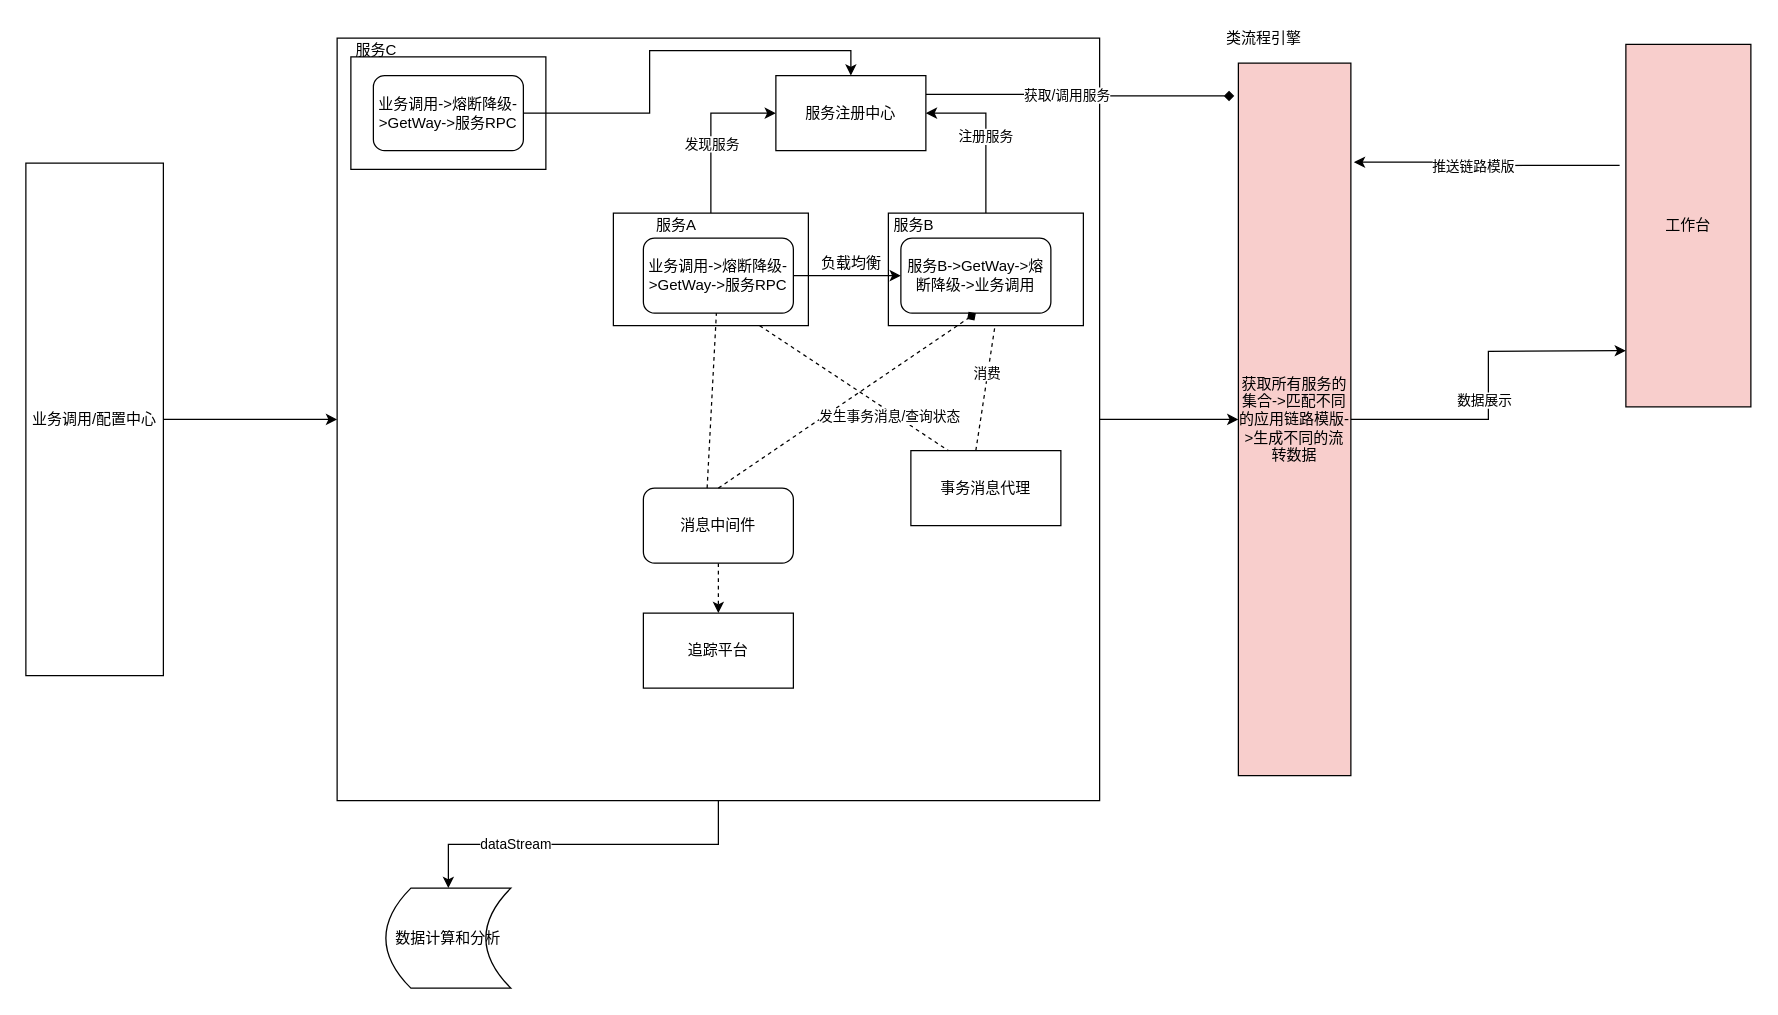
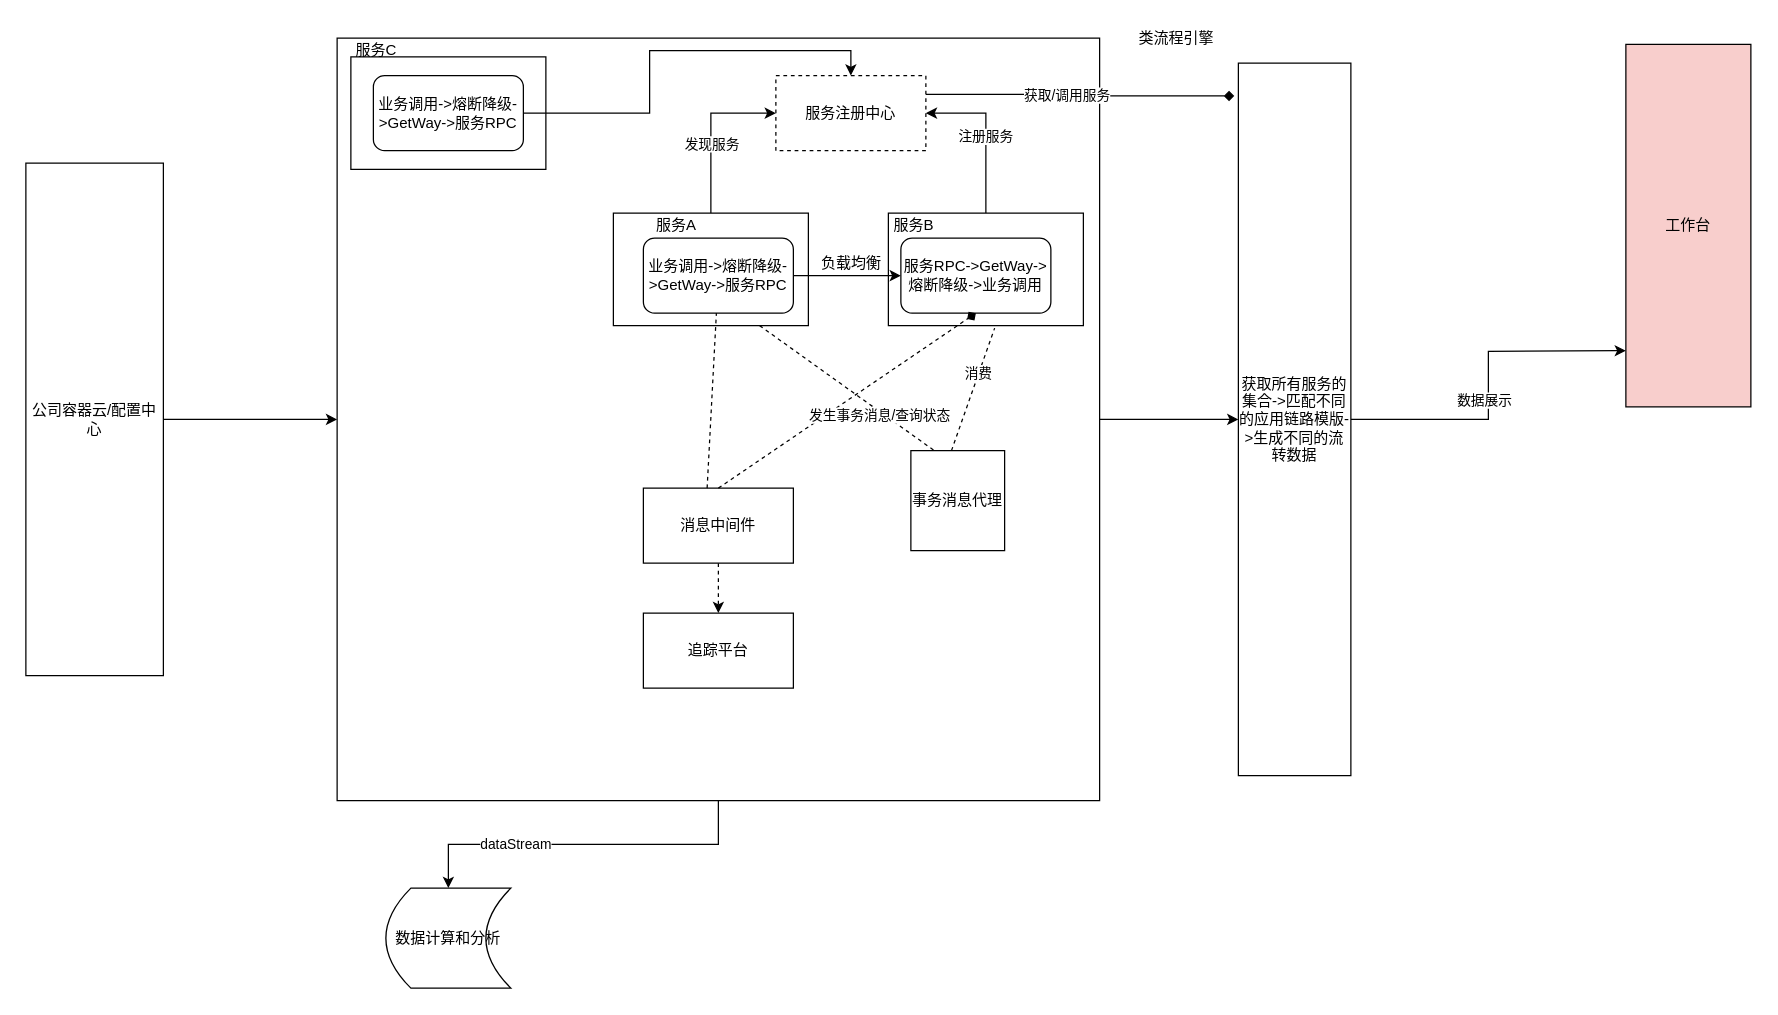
  <mxCell id="0" />
  <mxCell id="1" parent="0" />
  <mxCell id="2" style="edgeStyle=orthogonalEdgeStyle;rounded=0;orthogonalLoop=1;jettySize=auto;html=1;" edge="1" parent="1" source="5" target="44"><mxGeometry relative="1" as="geometry" /></mxCell>
  <mxCell id="3" value="dataStream" style="edgeLabel;html=1;align=center;verticalAlign=middle;resizable=0;points=[];" vertex="1" connectable="0" parent="2"><mxGeometry x="0.384" y="-1" relative="1" as="geometry"><mxPoint as="offset" /></mxGeometry></mxCell>
  <mxCell id="4" value="" style="edgeStyle=orthogonalEdgeStyle;rounded=0;orthogonalLoop=1;jettySize=auto;html=1;" edge="1" parent="1" source="5" target="33"><mxGeometry relative="1" as="geometry" /></mxCell>
  <mxCell id="5" value="" style="whiteSpace=wrap;html=1;aspect=fixed;" vertex="1" parent="1"><mxGeometry x="269" y="30" width="610" height="610" as="geometry" /></mxCell>
  <mxCell id="6" style="edgeStyle=orthogonalEdgeStyle;rounded=0;orthogonalLoop=1;jettySize=auto;html=1;entryX=1;entryY=0.5;entryDx=0;entryDy=0;" edge="1" parent="1" source="8" target="20"><mxGeometry relative="1" as="geometry" /></mxCell>
  <mxCell id="7" value="注册服务" style="edgeLabel;html=1;align=center;verticalAlign=middle;resizable=0;points=[];" vertex="1" connectable="0" parent="6"><mxGeometry x="-0.031" y="1" relative="1" as="geometry"><mxPoint as="offset" /></mxGeometry></mxCell>
  <mxCell id="8" value="" style="rounded=0;whiteSpace=wrap;html=1;" vertex="1" parent="1"><mxGeometry x="710" y="170" width="156" height="90" as="geometry" /></mxCell>
  <mxCell id="9" style="edgeStyle=orthogonalEdgeStyle;rounded=0;orthogonalLoop=1;jettySize=auto;html=1;entryX=0;entryY=0.5;entryDx=0;entryDy=0;" edge="1" parent="1" source="11" target="20"><mxGeometry relative="1" as="geometry" /></mxCell>
  <mxCell id="10" value="发现服务" style="edgeLabel;html=1;align=center;verticalAlign=middle;resizable=0;points=[];" vertex="1" connectable="0" parent="9"><mxGeometry x="-0.151" relative="1" as="geometry"><mxPoint as="offset" /></mxGeometry></mxCell>
  <mxCell id="11" value="" style="rounded=0;whiteSpace=wrap;html=1;" vertex="1" parent="1"><mxGeometry x="490" y="170" width="156" height="90" as="geometry" /></mxCell>
  <mxCell id="12" style="edgeStyle=orthogonalEdgeStyle;rounded=0;orthogonalLoop=1;jettySize=auto;html=1;exitX=1;exitY=0.5;exitDx=0;exitDy=0;entryX=0;entryY=0.5;entryDx=0;entryDy=0;" edge="1" parent="1" source="13" target="14"><mxGeometry relative="1" as="geometry" /></mxCell>
  <mxCell id="13" value="业务调用-&amp;gt;熔断降级-&amp;gt;GetWay-&amp;gt;服务RPC" style="rounded=1;whiteSpace=wrap;html=1;" vertex="1" parent="1"><mxGeometry x="514" y="190" width="120" height="60" as="geometry" /></mxCell>
- <mxCell id="14" value="服务B-&amp;gt;GetWay-&amp;gt;熔断降级-&amp;gt;业务调用" style="rounded=1;whiteSpace=wrap;html=1;" vertex="1" parent="1"><mxGeometry x="720" y="190" width="120" height="60" as="geometry" /></mxCell>
+ <mxCell id="14" value="服务RPC-&amp;gt;GetWay-&amp;gt;熔断降级-&amp;gt;业务调用" style="rounded=1;whiteSpace=wrap;html=1;" vertex="1" parent="1"><mxGeometry x="720" y="190" width="120" height="60" as="geometry" /></mxCell>
  <mxCell id="15" value="服务A" style="text;html=1;align=center;verticalAlign=middle;resizable=0;points=[];autosize=1;strokeColor=none;fillColor=none;" vertex="1" parent="1"><mxGeometry x="515" y="170" width="50" height="20" as="geometry" /></mxCell>
  <mxCell id="16" value="服务B" style="text;html=1;align=center;verticalAlign=middle;resizable=0;points=[];autosize=1;strokeColor=none;fillColor=none;" vertex="1" parent="1"><mxGeometry x="705" y="170" width="50" height="20" as="geometry" /></mxCell>
  <mxCell id="17" value="负载均衡" style="text;html=1;align=center;verticalAlign=middle;resizable=0;points=[];autosize=1;strokeColor=none;fillColor=none;" vertex="1" parent="1"><mxGeometry x="650" y="200" width="60" height="20" as="geometry" /></mxCell>
  <mxCell id="18" style="edgeStyle=orthogonalEdgeStyle;rounded=0;orthogonalLoop=1;jettySize=auto;html=1;exitX=1;exitY=0.25;exitDx=0;exitDy=0;entryX=-0.036;entryY=0.046;entryDx=0;entryDy=0;entryPerimeter=0;endArrow=diamond;" edge="1" parent="1" source="20" target="33"><mxGeometry relative="1" as="geometry" /></mxCell>
  <mxCell id="19" value="获取/调用服务" style="edgeLabel;html=1;align=center;verticalAlign=middle;resizable=0;points=[];" vertex="1" connectable="0" parent="18"><mxGeometry x="-0.093" relative="1" as="geometry"><mxPoint as="offset" /></mxGeometry></mxCell>
- <mxCell id="20" value="服务注册中心" style="rounded=0;whiteSpace=wrap;html=1;" vertex="1" parent="1"><mxGeometry x="620" y="60" width="120" height="60" as="geometry" /></mxCell>
+ <mxCell id="20" value="服务注册中心" style="rounded=0;whiteSpace=wrap;html=1;dashed=1;" vertex="1" parent="1"><mxGeometry x="620" y="60" width="120" height="60" as="geometry" /></mxCell>
  <mxCell id="21" style="edgeStyle=orthogonalEdgeStyle;rounded=0;orthogonalLoop=1;jettySize=auto;html=1;dashed=1;" edge="1" parent="1" source="22" target="23"><mxGeometry relative="1" as="geometry"><mxPoint x="645" y="450" as="targetPoint" /></mxGeometry></mxCell>
- <mxCell id="22" value="消息中间件" style="whiteSpace=wrap;html=1;rounded=1;" vertex="1" parent="1"><mxGeometry x="514" y="390" width="120" height="60" as="geometry" /></mxCell>
+ <mxCell id="22" value="消息中间件" style="rounded=0;whiteSpace=wrap;html=1;" vertex="1" parent="1"><mxGeometry x="514" y="390" width="120" height="60" as="geometry" /></mxCell>
  <mxCell id="23" value="追踪平台" style="rounded=0;whiteSpace=wrap;html=1;" vertex="1" parent="1"><mxGeometry x="514" y="490" width="120" height="60" as="geometry" /></mxCell>
- <mxCell id="24" value="事务消息代理" style="rounded=0;whiteSpace=wrap;html=1;" vertex="1" parent="1"><mxGeometry x="728" y="360" width="120" height="60" as="geometry" /></mxCell>
+ <mxCell id="24" value="事务消息代理" style="rounded=0;whiteSpace=wrap;html=1;" vertex="1" parent="1"><mxGeometry x="728" y="360" width="75" height="80" as="geometry" /></mxCell>
  <mxCell id="25" value="" style="endArrow=none;dashed=1;html=1;rounded=0;exitX=0.425;exitY=0;exitDx=0;exitDy=0;exitPerimeter=0;" edge="1" parent="1" source="22" target="13"><mxGeometry width="50" height="50" relative="1" as="geometry"><mxPoint x="700" y="340" as="sourcePoint" /><mxPoint x="750" y="290" as="targetPoint" /></mxGeometry></mxCell>
  <mxCell id="26" value="" style="endArrow=diamond;dashed=1;html=1;rounded=0;entryX=0.5;entryY=1;entryDx=0;entryDy=0;exitX=0.5;exitY=0;exitDx=0;exitDy=0;" edge="1" parent="1" source="22" target="14"><mxGeometry width="50" height="50" relative="1" as="geometry"><mxPoint x="700" y="340" as="sourcePoint" /><mxPoint x="750" y="290" as="targetPoint" /></mxGeometry></mxCell>
  <mxCell id="27" value="" style="endArrow=none;dashed=1;html=1;rounded=0;exitX=0.75;exitY=1;exitDx=0;exitDy=0;entryX=0.25;entryY=0;entryDx=0;entryDy=0;" edge="1" parent="1" source="11" target="24"><mxGeometry width="50" height="50" relative="1" as="geometry"><mxPoint x="700" y="340" as="sourcePoint" /><mxPoint x="750" y="290" as="targetPoint" /></mxGeometry></mxCell>
  <mxCell id="28" value="发生事务消息/查询状态" style="edgeLabel;html=1;align=center;verticalAlign=middle;resizable=0;points=[];" vertex="1" connectable="0" parent="27"><mxGeometry x="0.387" y="-3" relative="1" as="geometry"><mxPoint as="offset" /></mxGeometry></mxCell>
  <mxCell id="29" value="" style="endArrow=none;dashed=1;html=1;rounded=0;entryX=0.545;entryY=1.022;entryDx=0;entryDy=0;entryPerimeter=0;exitX=0.433;exitY=0;exitDx=0;exitDy=0;exitPerimeter=0;" edge="1" parent="1" source="24" target="8"><mxGeometry width="50" height="50" relative="1" as="geometry"><mxPoint x="780" y="350" as="sourcePoint" /><mxPoint x="750" y="290" as="targetPoint" /></mxGeometry></mxCell>
  <mxCell id="30" value="消费" style="edgeLabel;html=1;align=center;verticalAlign=middle;resizable=0;points=[];" vertex="1" connectable="0" parent="29"><mxGeometry x="0.264" relative="1" as="geometry"><mxPoint x="-1" as="offset" /></mxGeometry></mxCell>
  <mxCell id="31" style="edgeStyle=orthogonalEdgeStyle;rounded=0;orthogonalLoop=1;jettySize=auto;html=1;entryX=0;entryY=0.78;entryDx=0;entryDy=0;entryPerimeter=0;" edge="1" parent="1" source="33"><mxGeometry relative="1" as="geometry"><mxPoint x="1300" y="280" as="targetPoint" /></mxGeometry></mxCell>
  <mxCell id="32" value="数据展示" style="edgeLabel;html=1;align=center;verticalAlign=middle;resizable=0;points=[];" vertex="1" connectable="0" parent="31"><mxGeometry x="-0.08" y="4" relative="1" as="geometry"><mxPoint as="offset" /></mxGeometry></mxCell>
- <mxCell id="33" value="获取所有服务的集合-&amp;gt;匹配不同的应用链路模版-&amp;gt;生成不同的流转数据" style="rounded=0;whiteSpace=wrap;html=1;fillColor=#f8cecc;" vertex="1" parent="1"><mxGeometry x="990" y="50" width="90" height="570" as="geometry" /></mxCell>
+ <mxCell id="33" value="获取所有服务的集合-&amp;gt;匹配不同的应用链路模版-&amp;gt;生成不同的流转数据" style="rounded=0;whiteSpace=wrap;html=1;" vertex="1" parent="1"><mxGeometry x="990" y="50" width="90" height="570" as="geometry" /></mxCell>
  <mxCell id="34" value="" style="rounded=0;whiteSpace=wrap;html=1;" vertex="1" parent="1"><mxGeometry x="280" y="45" width="156" height="90" as="geometry" /></mxCell>
  <mxCell id="35" style="edgeStyle=orthogonalEdgeStyle;rounded=0;orthogonalLoop=1;jettySize=auto;html=1;entryX=0.5;entryY=0;entryDx=0;entryDy=0;" edge="1" parent="1" source="36" target="20"><mxGeometry relative="1" as="geometry" /></mxCell>
  <mxCell id="36" value="业务调用-&amp;gt;熔断降级-&amp;gt;GetWay-&amp;gt;服务RPC" style="rounded=1;whiteSpace=wrap;html=1;" vertex="1" parent="1"><mxGeometry x="298" y="60" width="120" height="60" as="geometry" /></mxCell>
  <mxCell id="37" value="服务C" style="text;html=1;align=center;verticalAlign=middle;resizable=0;points=[];autosize=1;strokeColor=none;fillColor=none;" vertex="1" parent="1"><mxGeometry x="275" y="30" width="50" height="20" as="geometry" /></mxCell>
- <mxCell id="38" value="类流程引擎" style="text;html=1;align=center;verticalAlign=middle;resizable=0;points=[];autosize=1;strokeColor=none;fillColor=none;" vertex="1" parent="1"><mxGeometry x="970" width="80" height="20" as="geometry" y="20" /></mxCell>
- <mxCell id="39" style="edgeStyle=orthogonalEdgeStyle;rounded=0;orthogonalLoop=1;jettySize=auto;html=1;entryX=1.027;entryY=0.139;entryDx=0;entryDy=0;entryPerimeter=0;exitX=-0.05;exitY=0.334;exitDx=0;exitDy=0;exitPerimeter=0;" edge="1" parent="1" source="41" target="33"><mxGeometry relative="1" as="geometry"><mxPoint x="1382" y="110" as="targetPoint" /></mxGeometry></mxCell>
- <mxCell id="40" value="推送链路模版" style="edgeLabel;html=1;align=center;verticalAlign=middle;resizable=0;points=[];" vertex="1" connectable="0" parent="39"><mxGeometry x="0.123" y="3" relative="1" as="geometry"><mxPoint x="1" as="offset" /></mxGeometry></mxCell>
+ <mxCell id="38" value="类流程引擎" style="text;html=1;align=center;verticalAlign=middle;resizable=0;points=[];autosize=1;strokeColor=none;fillColor=none;" vertex="1" parent="1"><mxGeometry x="900" y="20" width="80" height="20" as="geometry" /></mxCell>
  <mxCell id="41" value="工作台" style="rounded=0;whiteSpace=wrap;html=1;fillColor=#f8cecc;" vertex="1" parent="1"><mxGeometry x="1300" y="35" width="100" height="290" as="geometry" /></mxCell>
  <mxCell id="42" style="edgeStyle=orthogonalEdgeStyle;rounded=0;orthogonalLoop=1;jettySize=auto;html=1;" edge="1" parent="1" source="43" target="5"><mxGeometry relative="1" as="geometry"><mxPoint x="240" y="250" as="targetPoint" /></mxGeometry></mxCell>
- <mxCell id="43" value="业务调用/配置中心" style="rounded=0;whiteSpace=wrap;html=1;" vertex="1" parent="1"><mxGeometry x="20" y="130" width="110" height="410" as="geometry" /></mxCell>
+ <mxCell id="43" value="公司容器云/配置中心" style="rounded=0;whiteSpace=wrap;html=1;" vertex="1" parent="1"><mxGeometry x="20" y="130" width="110" height="410" as="geometry" /></mxCell>
  <mxCell id="44" value="数据计算和分析" style="shape=dataStorage;whiteSpace=wrap;html=1;fixedSize=1;" vertex="1" parent="1"><mxGeometry x="308" y="710" width="100" height="80" as="geometry" /></mxCell>
